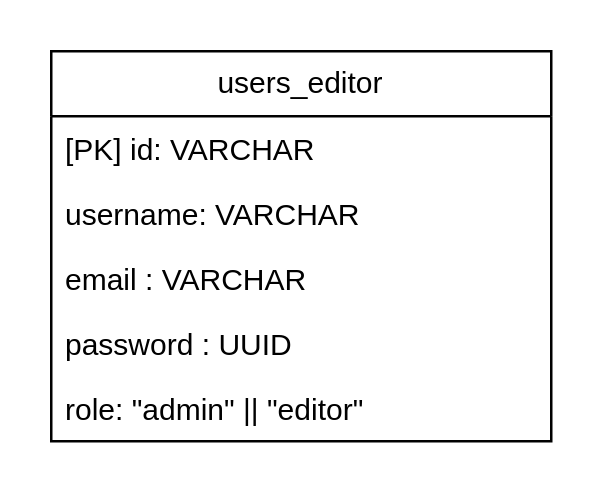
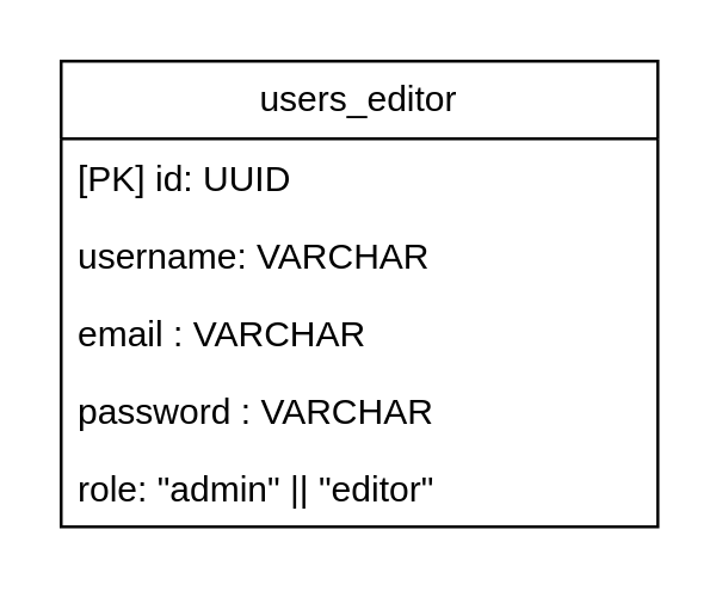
  <mxCell id="0" />
  <mxCell id="1" parent="0" />
  <mxCell id="2" value="users_editor" style="swimlane;fontStyle=0;childLayout=stackLayout;horizontal=1;startSize=26;fillColor=none;horizontalStack=0;resizeParent=1;resizeParentMax=0;resizeLast=0;collapsible=1;marginBottom=0;whiteSpace=wrap;html=1;" vertex="1" parent="1"><mxGeometry x="20" y="20" width="200" height="156" as="geometry" /></mxCell>
- <mxCell id="3" value="[PK] id: VARCHAR" style="text;strokeColor=none;fillColor=none;align=left;verticalAlign=top;spacingLeft=4;spacingRight=4;overflow=hidden;rotatable=0;points=[[0,0.5],[1,0.5]];portConstraint=eastwest;whiteSpace=wrap;html=1;" vertex="1" parent="2"><mxGeometry y="26" width="200" height="26" as="geometry" /></mxCell>
+ <mxCell id="3" value="[PK] id: UUID" style="text;strokeColor=none;fillColor=none;align=left;verticalAlign=top;spacingLeft=4;spacingRight=4;overflow=hidden;rotatable=0;points=[[0,0.5],[1,0.5]];portConstraint=eastwest;whiteSpace=wrap;html=1;" vertex="1" parent="2"><mxGeometry y="26" width="200" height="26" as="geometry" /></mxCell>
  <mxCell id="4" value="username: VARCHAR" style="text;strokeColor=none;fillColor=none;align=left;verticalAlign=top;spacingLeft=4;spacingRight=4;overflow=hidden;rotatable=0;points=[[0,0.5],[1,0.5]];portConstraint=eastwest;whiteSpace=wrap;html=1;" vertex="1" parent="2"><mxGeometry y="52" width="200" height="26" as="geometry" /></mxCell>
  <mxCell id="5" value="email : VARCHAR" style="text;strokeColor=none;fillColor=none;align=left;verticalAlign=top;spacingLeft=4;spacingRight=4;overflow=hidden;rotatable=0;points=[[0,0.5],[1,0.5]];portConstraint=eastwest;whiteSpace=wrap;html=1;" vertex="1" parent="2"><mxGeometry y="78" width="200" height="26" as="geometry" /></mxCell>
- <mxCell id="6" value="password : UUID" style="text;strokeColor=none;fillColor=none;align=left;verticalAlign=top;spacingLeft=4;spacingRight=4;overflow=hidden;rotatable=0;points=[[0,0.5],[1,0.5]];portConstraint=eastwest;whiteSpace=wrap;html=1;" vertex="1" parent="2"><mxGeometry y="104" width="200" height="26" as="geometry" /></mxCell>
+ <mxCell id="6" value="password : VARCHAR" style="text;strokeColor=none;fillColor=none;align=left;verticalAlign=top;spacingLeft=4;spacingRight=4;overflow=hidden;rotatable=0;points=[[0,0.5],[1,0.5]];portConstraint=eastwest;whiteSpace=wrap;html=1;" vertex="1" parent="2"><mxGeometry y="104" width="200" height="26" as="geometry" /></mxCell>
  <mxCell id="7" value="role: &quot;admin&quot; || &quot;editor&quot;" style="text;strokeColor=none;fillColor=none;align=left;verticalAlign=top;spacingLeft=4;spacingRight=4;overflow=hidden;rotatable=0;points=[[0,0.5],[1,0.5]];portConstraint=eastwest;whiteSpace=wrap;html=1;" vertex="1" parent="2"><mxGeometry y="130" width="200" height="26" as="geometry" /></mxCell>
